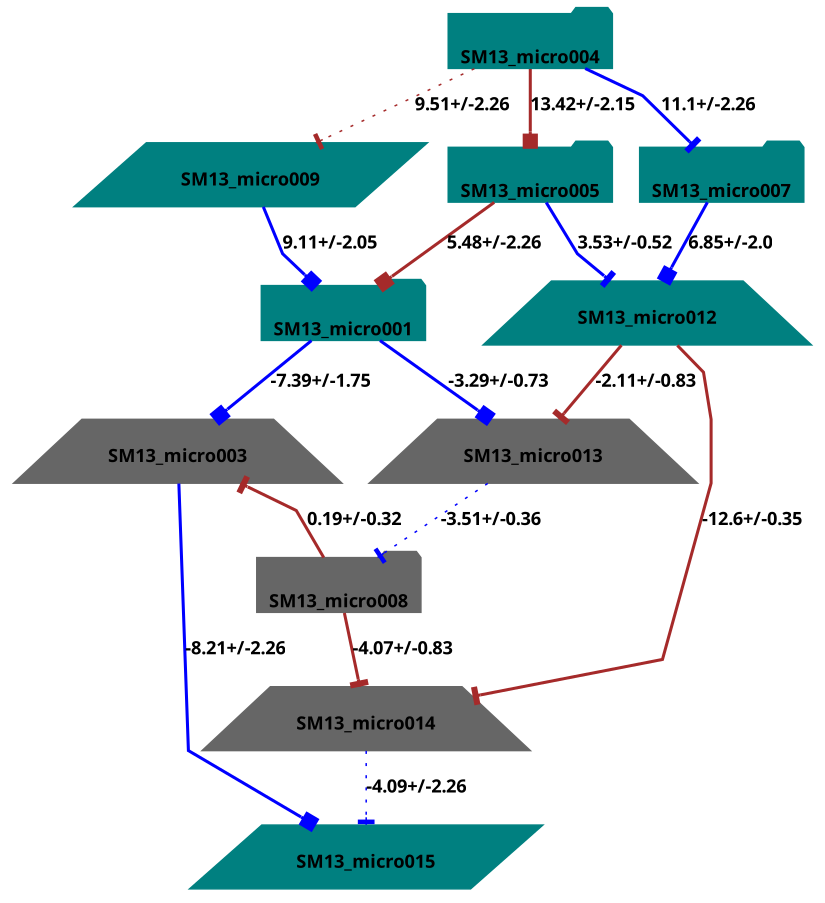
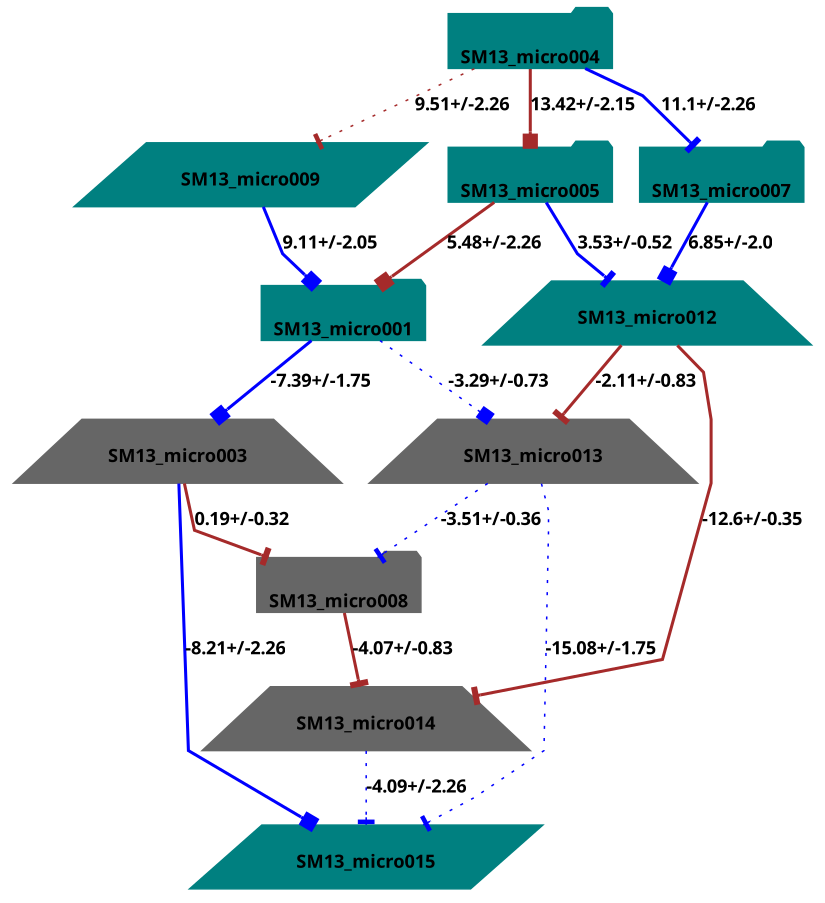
  strict digraph {
    fontname="sans bold"
    splines=polyline
    node [charge=0 color=teal fontcolor=black fontname="sans bold" fontsize=12 labelloc=b penwidth=1 shape=folder style=radial]
    edge [SEM=2.26 arrowhead=tee color=blue fontname="sans bold" fontsize=12 splines=polyline style=bold]
    SM13_micro005 [height=0.5 width=0.79843]
    SM13_micro009 [height=0.5 shape=parallelogram width=0.79843]
    SM13_micro007 [height=0.5 width=0.79843]
    SM13_micro001 [charge=1 height=0.5 width=0.79843]
    SM13_micro008 [charge=1 color=gray40 height=0.5 width=0.79843]
    SM13_micro012 [charge=1 height=0.5 shape=trapezium width=0.79843]
    SM13_micro003 [charge=2 color=gray40 height=0.5 shape=trapezium width=0.79843]
    SM13_micro013 [charge=2 color=gray40 height=0.5 shape=trapezium width=0.79843]
    SM13_micro014 [charge=2 color=gray40 height=0.5 shape=trapezium width=0.79843]
    SM13_micro015 [charge=3 height=0.5 shape=parallelogram width=0.79843]
    SM13_micro004 [charge=-1 height=0.5 width=0.79843]
    subgraph sub_1 {
      label="Neutral charge"
      SM13_micro005
      SM13_micro009
      SM13_micro007
    }
    subgraph sub_2 {
      label="+1 charge"
      SM13_micro001
      SM13_micro008
      SM13_micro012
    }
    subgraph sub_3 {
      label="+2 charge"
      SM13_micro003
      SM13_micro013
      SM13_micro014
    }
    subgraph sub_4 {
      label="+3 charge"
      SM13_micro015
    }
    subgraph sub_5 {
      label="-1 charge"
      SM13_micro004
    }
    SM13_micro005 -> SM13_micro001 [arrowhead=box color=brown label="5.48+/-2.26" pKa=5.48]
    SM13_micro005 -> SM13_micro012 [SEM=0.52 label="3.53+/-0.52" pKa=3.53]
    SM13_micro009 -> SM13_micro001 [SEM=2.05 arrowhead=box label="9.11+/-2.05" pKa=9.11]
    SM13_micro007 -> SM13_micro012 [SEM=2.0 arrowhead=box label="6.85+/-2.0" pKa=6.85]
    SM13_micro001 -> SM13_micro003 [SEM=1.75 arrowhead=box label="-7.39+/-1.75" pKa=-7.39]
-   SM13_micro001 -> SM13_micro013 [SEM=0.73 arrowhead=box label="-3.29+/-0.73" pKa=-3.29]
-   SM13_micro008 -> SM13_micro003 [SEM=0.32 color=brown label="0.19+/-0.32" pKa=0.19]
+   SM13_micro001 -> SM13_micro013 [SEM=0.73 arrowhead=box label="-3.29+/-0.73" pKa=-3.29 style=dotted]
+   SM13_micro003 -> SM13_micro008 [SEM=0.32 color=brown label="0.19+/-0.32" pKa=0.19]
    SM13_micro008 -> SM13_micro014 [SEM=0.53 color=brown label="-4.07+/-0.83" pKa=-4.07]
    SM13_micro012 -> SM13_micro013 [SEM=0.83 color=brown label="-2.11+/-0.83" pKa=-2.11]
    SM13_micro012 -> SM13_micro014 [SEM=0.35 color=brown label="-12.6+/-0.35" pKa=-12.6]
    SM13_micro003 -> SM13_micro015 [arrowhead=box label="-8.21+/-2.26" pKa=-8.21]
    SM13_micro013 -> SM13_micro008 [SEM=0.36 label="-3.51+/-0.36" pKa=-3.51 style=dotted]
+   SM13_micro013 -> SM13_micro015 [SEM=1.75 label="-15.08+/-1.75" pKa=-15.08 style=dotted]
    SM13_micro014 -> SM13_micro015 [label="-4.09+/-2.26" pKa=-4.09 style=dotted]
    SM13_micro004 -> SM13_micro005 [SEM=2.15 arrowhead=box color=brown label="13.42+/-2.15" pKa=13.42]
    SM13_micro004 -> SM13_micro009 [color=brown label="9.51+/-2.26" pKa=9.51 style=dotted]
    SM13_micro004 -> SM13_micro007 [label="11.1+/-2.26" pKa=11.1]
  }
